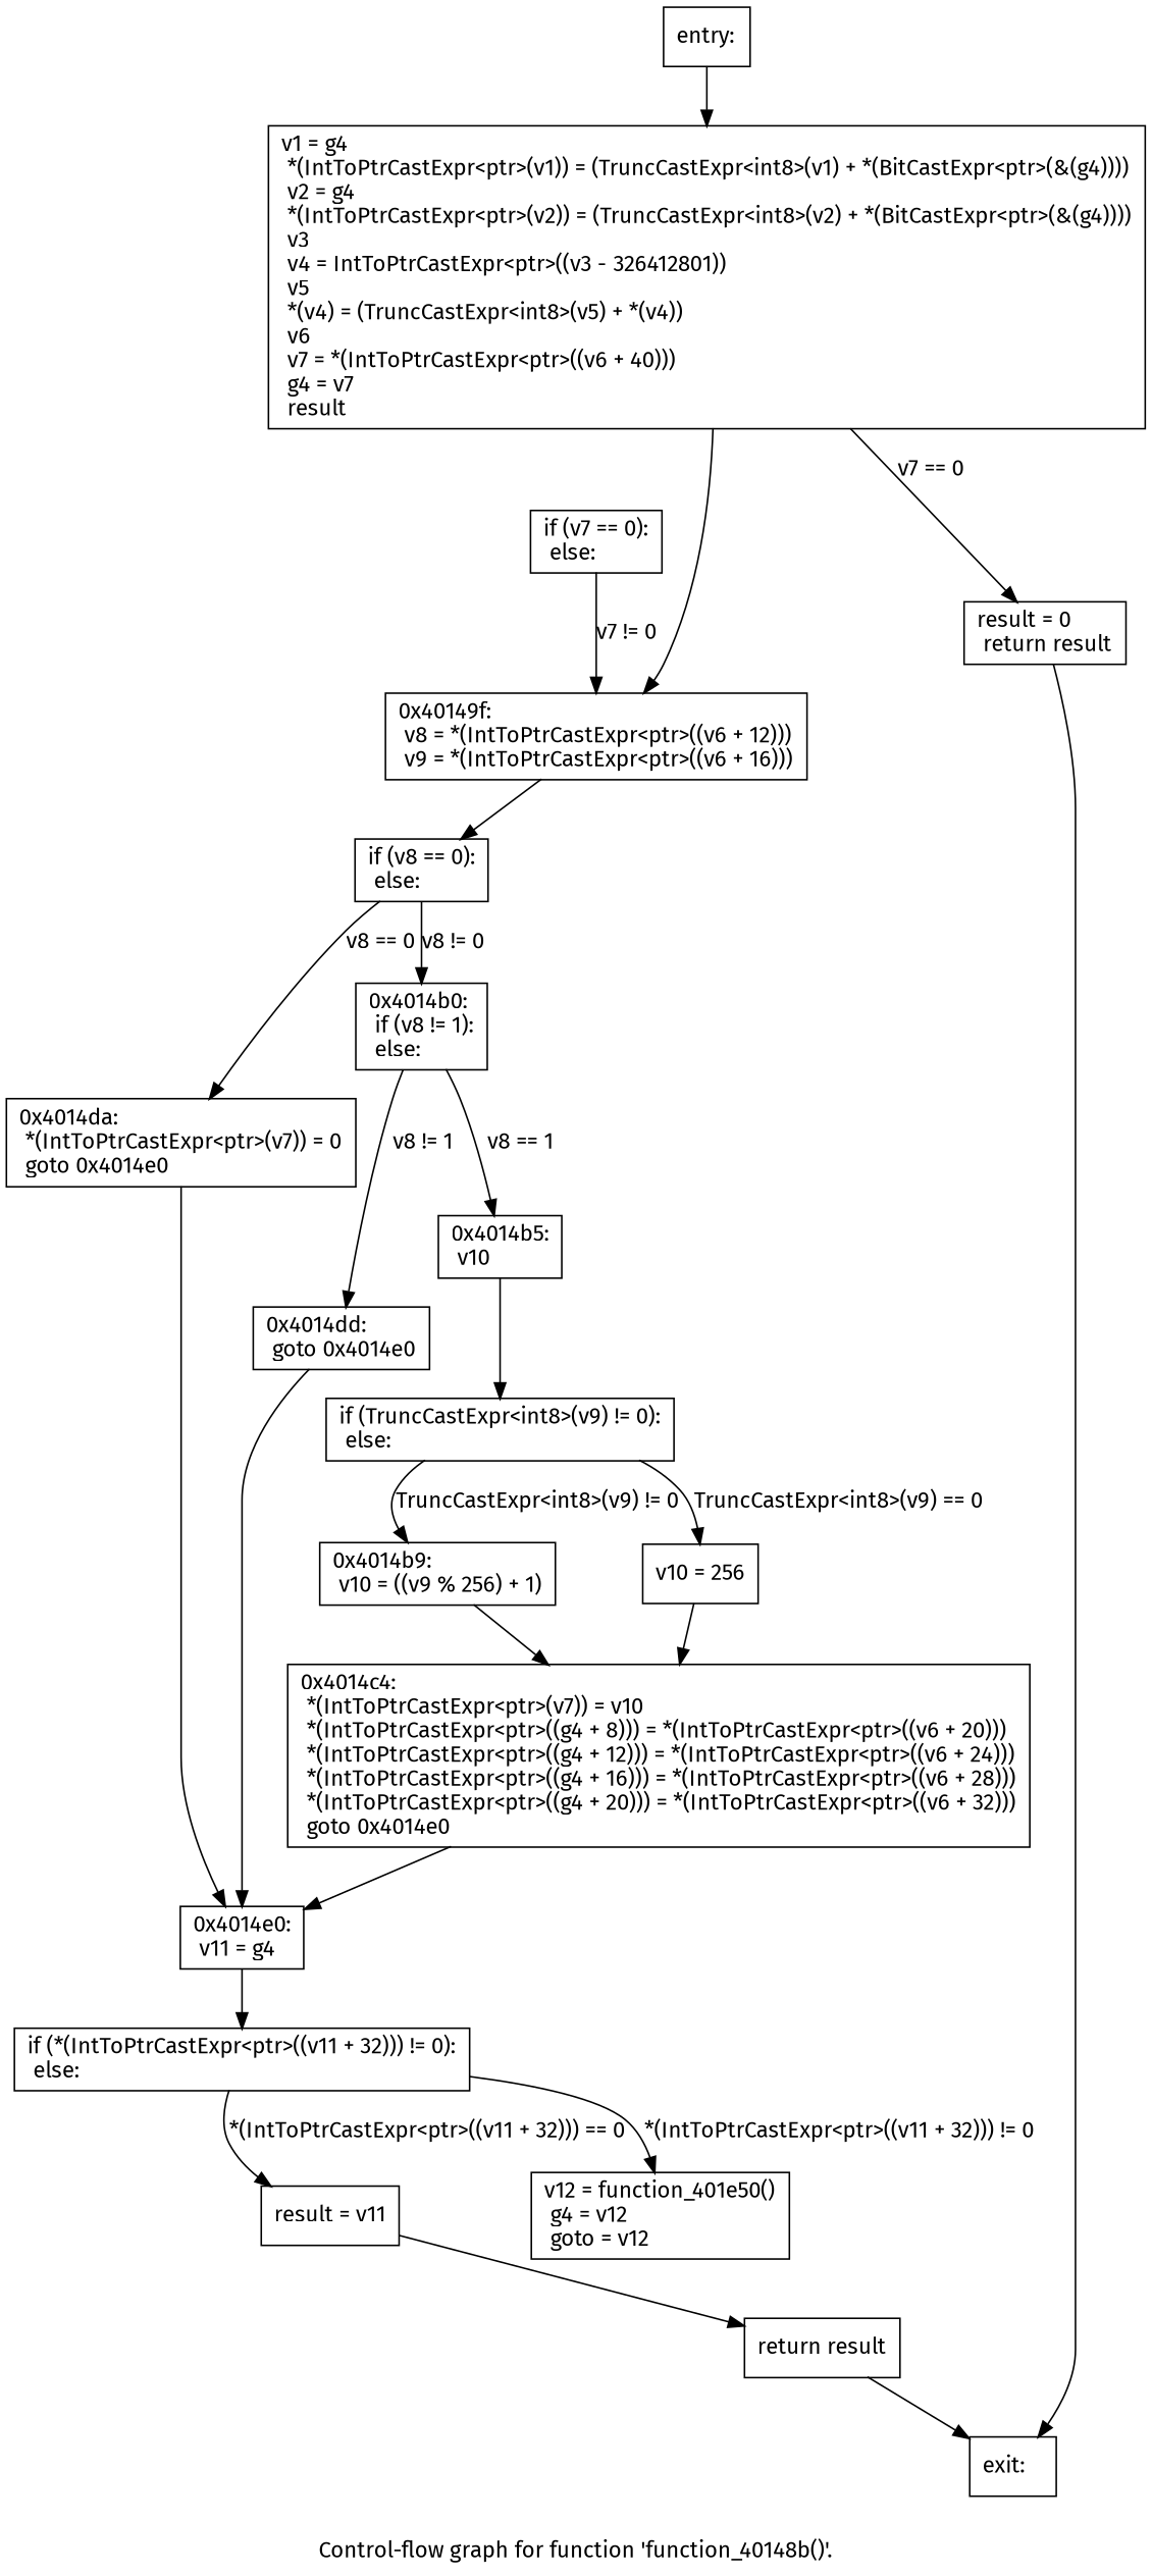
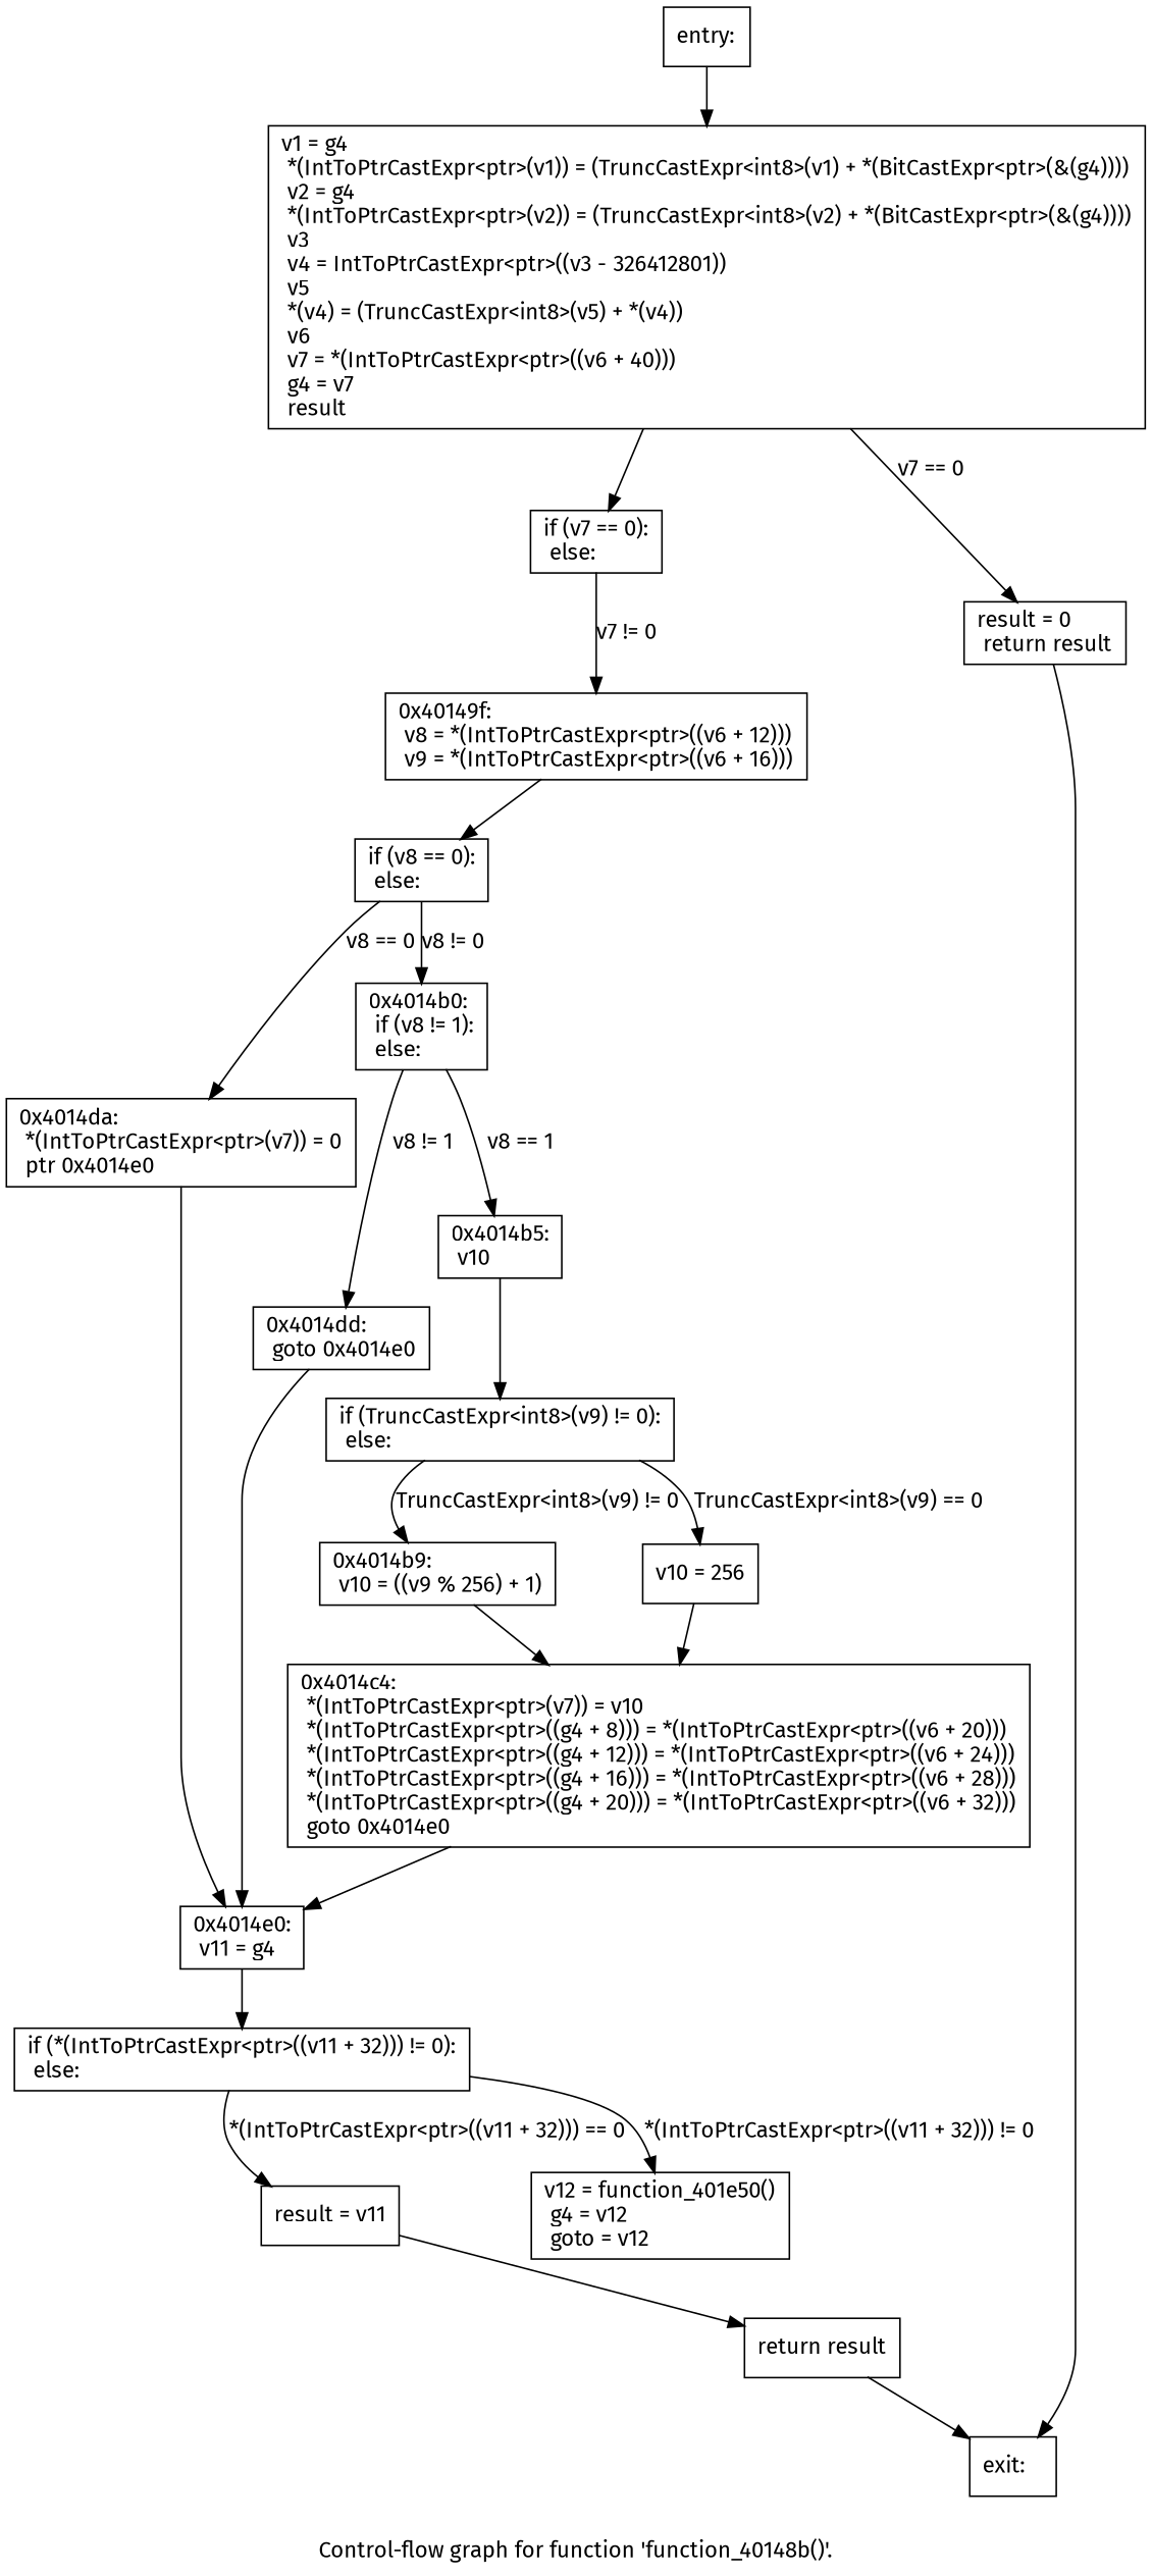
  digraph {
    fontname="Fira Sans"
    label="Control-flow graph for function 'function_40148b()'."
    node [fontname="Fira Sans" shape=record]
    edge [fontname="Fira Sans"]
    n1 [label="{entry:\l}"]
    n2 [label="{  v1 = g4\l  *(IntToPtrCastExpr\<ptr\>(v1)) = (TruncCastExpr\<int8\>(v1) + *(BitCastExpr\<ptr\>(&(g4))))\l  v2 = g4\l  *(IntToPtrCastExpr\<ptr\>(v2)) = (TruncCastExpr\<int8\>(v2) + *(BitCastExpr\<ptr\>(&(g4))))\l  v3\l  v4 = IntToPtrCastExpr\<ptr\>((v3 - 326412801))\l  v5\l  *(v4) = (TruncCastExpr\<int8\>(v5) + *(v4))\l  v6\l  v7 = *(IntToPtrCastExpr\<ptr\>((v6 + 40)))\l  g4 = v7\l  result\l}"]
    n3 [label="{  if (v7 == 0):\l  else:\l}"]
    n4 [label="{  result = 0\l  return result\l}"]
    n5 [label="{0x40149f:\l  v8 = *(IntToPtrCastExpr\<ptr\>((v6 + 12)))\l  v9 = *(IntToPtrCastExpr\<ptr\>((v6 + 16)))\l}"]
    n6 [label="{exit:\l}"]
    n7 [label="{  if (v8 == 0):\l  else:\l}"]
-   n8 [label="{0x4014da:\l  *(IntToPtrCastExpr\<ptr\>(v7)) = 0\l  goto 0x4014e0\l}"]
+   n8 [label="{0x4014da:\l  *(IntToPtrCastExpr\<ptr\>(v7)) = 0\l  ptr 0x4014e0\l}"]
    n9 [label="{0x4014b0:\l  if (v8 != 1):\l  else:\l}"]
    n10 [label="{0x4014e0:\l  v11 = g4\l}"]
    n11 [label="{0x4014dd:\l  goto 0x4014e0\l}"]
    n12 [label="{0x4014b5:\l  v10\l}"]
    n13 [label="{  if (*(IntToPtrCastExpr\<ptr\>((v11 + 32))) != 0):\l  else:\l}"]
    n14 [label="{  if (TruncCastExpr\<int8\>(v9) != 0):\l  else:\l}"]
    n15 [label="{  v12 = function_401e50()\l  g4 = v12\l  goto = v12\l}"]
    n16 [label="{  result = v11\l}"]
    n17 [label="{0x4014b9:\l  v10 = ((v9 % 256) + 1)\l}"]
    n18 [label="{  v10 = 256\l}"]
    n19 [label="{  return result\l}"]
    n20 [label="{0x4014c4:\l  *(IntToPtrCastExpr\<ptr\>(v7)) = v10\l  *(IntToPtrCastExpr\<ptr\>((g4 + 8))) = *(IntToPtrCastExpr\<ptr\>((v6 + 20)))\l  *(IntToPtrCastExpr\<ptr\>((g4 + 12))) = *(IntToPtrCastExpr\<ptr\>((v6 + 24)))\l  *(IntToPtrCastExpr\<ptr\>((g4 + 16))) = *(IntToPtrCastExpr\<ptr\>((v6 + 28)))\l  *(IntToPtrCastExpr\<ptr\>((g4 + 20))) = *(IntToPtrCastExpr\<ptr\>((v6 + 32)))\l  goto 0x4014e0\l}"]
    n1 -> n2
-   n2 -> n5
+   n2 -> n3
    n2 -> n4 [label="v7 == 0"]
    n3 -> n5 [label="v7 != 0"]
    n4 -> n6
    n5 -> n7
    n7 -> n8 [label="v8 == 0"]
    n7 -> n9 [label="v8 != 0"]
    n8 -> n10
    n9 -> n11 [label="v8 != 1"]
    n9 -> n12 [label="v8 == 1"]
    n10 -> n13
    n11 -> n10
    n12 -> n14
    n13 -> n15 [label="*(IntToPtrCastExpr\<ptr\>((v11 + 32))) != 0"]
    n13 -> n16 [label="*(IntToPtrCastExpr\<ptr\>((v11 + 32))) == 0"]
    n14 -> n17 [label="TruncCastExpr\<int8\>(v9) != 0"]
    n14 -> n18 [label="TruncCastExpr\<int8\>(v9) == 0"]
    n16 -> n19
    n17 -> n20
    n18 -> n20
    n19 -> n6
    n20 -> n10
  }
